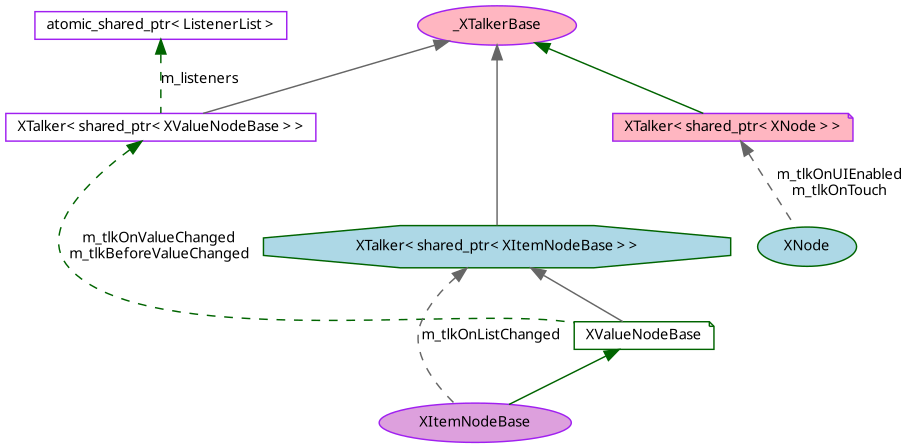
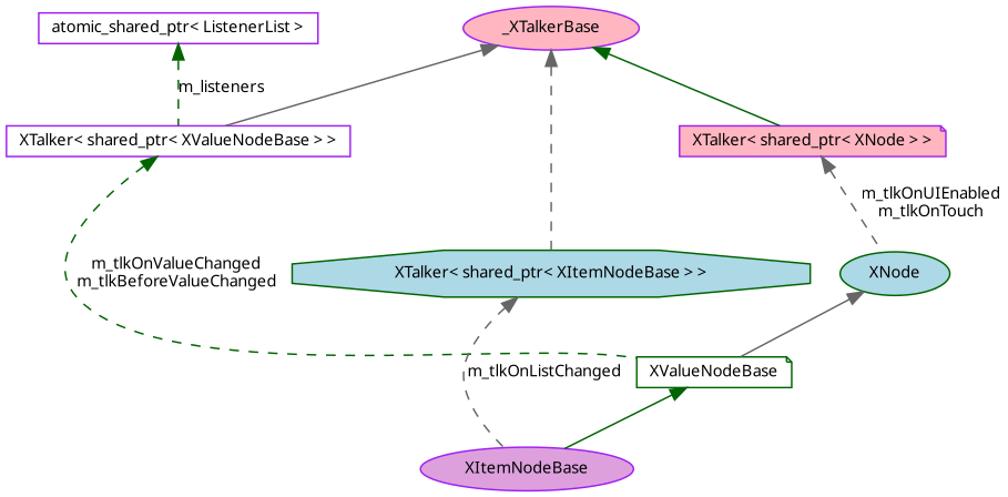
  digraph {
    node [color=purple fillcolor=white fontname="FreeSans.ttf" fontsize=10 shape=ellipse style=filled]
    edge [color=gray40 dir=back fontname="FreeSans.ttf" fontsize=10 labelfontname="FreeSans.ttf" labelfontsize=10 style=solid]
    n1 [fillcolor=plum fontcolor=black height=0.2 label=XItemNodeBase width=0.4]
    n2 [color=darkgreen height=0.2 label=XValueNodeBase shape=note width=0.4]
    n3 [color=darkgreen fillcolor=lightblue height=0.2 label=XNode width=0.4]
    n4 [fillcolor=lightpink height=0.2 label="XTalker\< shared_ptr\< XNode \> \>" shape=note width=0.4]
    n5 [fillcolor=lightpink height=0.2 label=_XTalkerBase width=0.4]
    n6 [height=0.2 label="XTalker\< shared_ptr\< XValueNodeBase \> \>" shape=box width=0.4]
    n7 [color=darkgreen fillcolor=lightblue height=0.2 label="XTalker\< shared_ptr\< XItemNodeBase \> \>" shape=octagon width=0.4]
    n8 [height=0.2 label="atomic_shared_ptr\< ListenerList \>" shape=box width=0.4]
    n2 -> n1 [color=darkgreen]
-   n7 -> n2
+   n3 -> n2
    n4 -> n3 [label="m_tlkOnUIEnabled\nm_tlkOnTouch" style=dashed]
    n5 -> n4 [color=darkgreen]
    n5 -> n6
-   n5 -> n7
+   n5 -> n7 [style=dashed]
    n6 -> n2 [color=darkgreen label="m_tlkOnValueChanged\nm_tlkBeforeValueChanged" style=dashed]
    n7 -> n1 [label=m_tlkOnListChanged style=dashed]
    n8 -> n6 [color=darkgreen label=m_listeners style=dashed]
  }
